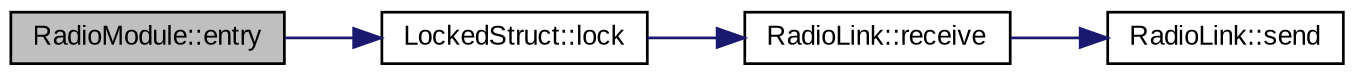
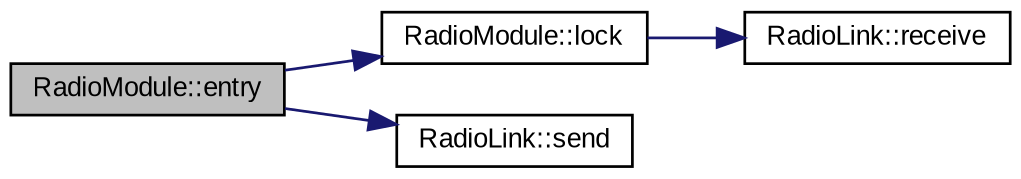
  digraph {
    fontname="Liberation Sans"
    rankdir=LR
    node [color=black fillcolor=white fontname="Liberation Sans" fontsize=10 shape=record style=filled]
    edge [color=midnightblue fontname="Liberation Sans" fontsize=10 labelfontname=Helvetica labelfontsize=10 style=solid]
    n1 [fillcolor=grey75 fontcolor=black height=0.2 label="RadioModule::entry" width=0.4]
-   n2 [height=0.2 label="LockedStruct::lock" width=0.4]
+   n2 [height=0.2 label="RadioModule::lock" width=0.4]
    n3 [height=0.2 label="RadioLink::send" width=0.4]
    n4 [height=0.2 label="RadioLink::receive" width=0.4]
    n1 -> n2
-   n4 -> n3
+   n1 -> n3
    n2 -> n4
  }
